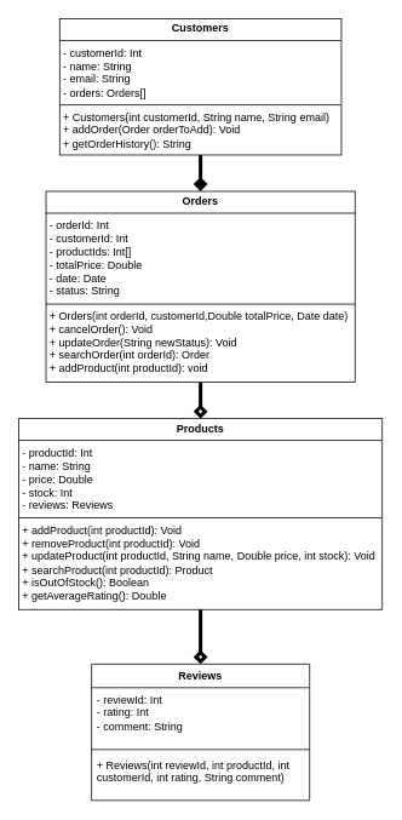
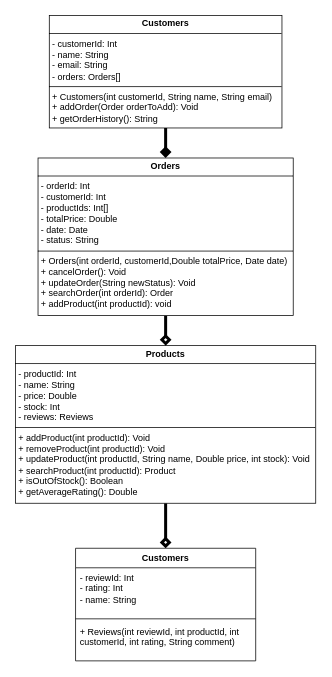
  <mxCell id="0" />
  <mxCell id="1" parent="0" />
  <mxCell id="2" style="edgeStyle=orthogonalEdgeStyle;rounded=0;orthogonalLoop=1;jettySize=auto;html=1;entryX=0.5;entryY=0;entryDx=0;entryDy=0;strokeWidth=4;endArrow=diamond;endFill=0;" edge="1" parent="1" source="3" target="8"><mxGeometry relative="1" as="geometry" /></mxCell>
  <mxCell id="3" value="&lt;p style=&quot;margin:0px;margin-top:4px;text-align:center;&quot;&gt;&lt;b&gt;Products&lt;/b&gt;&lt;/p&gt;&lt;hr size=&quot;1&quot; style=&quot;border-style:solid;&quot;&gt;&lt;p style=&quot;margin:0px;margin-left:4px;&quot;&gt;- productId: Int&lt;/p&gt;&lt;p style=&quot;margin:0px;margin-left:4px;&quot;&gt;- name: String&lt;br&gt;- price: Double&lt;br&gt;- stock: Int&lt;/p&gt;&lt;p style=&quot;margin:0px;margin-left:4px;&quot;&gt;- reviews: Reviews&lt;/p&gt;&lt;hr size=&quot;1&quot; style=&quot;border-style:solid;&quot;&gt;&lt;p style=&quot;margin:0px;margin-left:4px;&quot;&gt;+ addProduct(int productId): Void&lt;br&gt;+ removeProduct(int productId): Void&lt;/p&gt;&lt;p style=&quot;margin:0px;margin-left:4px;&quot;&gt;+ updateProduct(int productId, String name, Double price, int stock): Void&lt;br&gt;+ searchProduct(int productId): Product&lt;br&gt;+ isOutOfStock(): Boolean&lt;/p&gt;&lt;p style=&quot;margin:0px;margin-left:4px;&quot;&gt;+ getAverageRating(): Double&lt;/p&gt;" style="verticalAlign=top;align=left;overflow=fill;html=1;whiteSpace=wrap;" vertex="1" parent="1"><mxGeometry x="20" y="460" width="400" height="210" as="geometry" /></mxCell>
  <mxCell id="4" style="edgeStyle=orthogonalEdgeStyle;rounded=0;orthogonalLoop=1;jettySize=auto;html=1;entryX=0.5;entryY=0;entryDx=0;entryDy=0;endArrow=diamond;endFill=1;strokeWidth=4;" edge="1" parent="1" source="5" target="7"><mxGeometry relative="1" as="geometry" /></mxCell>
  <mxCell id="5" value="&lt;p style=&quot;margin:0px;margin-top:4px;text-align:center;&quot;&gt;&lt;b&gt;Customers&lt;/b&gt;&lt;/p&gt;&lt;hr size=&quot;1&quot; style=&quot;border-style:solid;&quot;&gt;&lt;p style=&quot;margin:0px;margin-left:4px;&quot;&gt;- customerId: Int&lt;br&gt;- name: String&lt;br&gt;- email: String&lt;br&gt;- orders: Orders[]&lt;br&gt;&lt;/p&gt;&lt;hr size=&quot;1&quot; style=&quot;border-style:solid;&quot;&gt;&lt;p style=&quot;margin:0px;margin-left:4px;&quot;&gt;+ Customers(int customerId, String name, String email)&lt;/p&gt;&lt;p style=&quot;margin:0px;margin-left:4px;&quot;&gt;+ addOrder(Order orderToAdd): Void&lt;/p&gt;&lt;p style=&quot;margin:0px;margin-left:4px;&quot;&gt;+ getOrderHistory(): String&lt;/p&gt;" style="verticalAlign=top;align=left;overflow=fill;html=1;whiteSpace=wrap;" vertex="1" parent="1"><mxGeometry x="65" y="20" width="310" height="150" as="geometry" /></mxCell>
  <mxCell id="6" style="edgeStyle=orthogonalEdgeStyle;rounded=0;orthogonalLoop=1;jettySize=auto;html=1;entryX=0.5;entryY=0;entryDx=0;entryDy=0;endArrow=diamond;endFill=0;strokeWidth=4;" edge="1" parent="1" source="7" target="3"><mxGeometry relative="1" as="geometry" /></mxCell>
  <mxCell id="7" value="&lt;p style=&quot;margin:0px;margin-top:4px;text-align:center;&quot;&gt;&lt;b&gt;Orders&lt;/b&gt;&lt;/p&gt;&lt;hr size=&quot;1&quot; style=&quot;border-style:solid;&quot;&gt;&lt;p style=&quot;margin:0px;margin-left:4px;&quot;&gt;- orderId: Int&lt;br&gt;- customerId: Int&lt;/p&gt;&lt;p style=&quot;margin:0px;margin-left:4px;&quot;&gt;- productIds: Int[]&lt;/p&gt;&lt;p style=&quot;margin:0px;margin-left:4px;&quot;&gt;- totalPrice: Double&lt;br&gt;- date: Date&lt;br&gt;- status: String&lt;/p&gt;&lt;hr size=&quot;1&quot; style=&quot;border-style:solid;&quot;&gt;&lt;p style=&quot;margin:0px;margin-left:4px;&quot;&gt;+ Orders(int orderId, customerId,Double totalPrice, Date date)&lt;/p&gt;&lt;p style=&quot;margin:0px;margin-left:4px;&quot;&gt;+ cancelOrder(): Void&lt;/p&gt;&lt;p style=&quot;margin:0px;margin-left:4px;&quot;&gt;+ updateOrder(String newStatus): Void&lt;/p&gt;&lt;p style=&quot;margin:0px;margin-left:4px;&quot;&gt;+ searchOrder(int orderId): Order&lt;br&gt;+ addProduct(int productId): void&lt;/p&gt;" style="verticalAlign=top;align=left;overflow=fill;html=1;whiteSpace=wrap;" vertex="1" parent="1"><mxGeometry x="50" y="210" width="340" height="210" as="geometry" /></mxCell>
- <mxCell id="8" value="Reviews" style="swimlane;fontStyle=1;align=center;verticalAlign=top;childLayout=stackLayout;horizontal=1;startSize=26;horizontalStack=0;resizeParent=1;resizeParentMax=0;resizeLast=0;collapsible=1;marginBottom=0;whiteSpace=wrap;html=1;" vertex="1" parent="1"><mxGeometry x="100" y="730" width="240" height="150" as="geometry" /></mxCell>
- <mxCell id="9" value="- reviewId: Int&lt;br&gt;- rating: Int&lt;div&gt;- comment: String&lt;/div&gt;" style="text;strokeColor=none;fillColor=none;align=left;verticalAlign=top;spacingLeft=4;spacingRight=4;overflow=hidden;rotatable=0;points=[[0,0.5],[1,0.5]];portConstraint=eastwest;whiteSpace=wrap;html=1;" vertex="1" parent="8"><mxGeometry y="26" width="240" height="64" as="geometry" /></mxCell>
+ <mxCell id="8" value="Customers" style="swimlane;fontStyle=1;align=center;verticalAlign=top;childLayout=stackLayout;horizontal=1;startSize=26;horizontalStack=0;resizeParent=1;resizeParentMax=0;resizeLast=0;collapsible=1;marginBottom=0;whiteSpace=wrap;html=1;" vertex="1" parent="1"><mxGeometry x="100" y="730" width="240" height="150" as="geometry" /></mxCell>
+ <mxCell id="9" value="- reviewId: Int&lt;br&gt;- rating: Int&lt;div&gt;- name: String&lt;/div&gt;" style="text;strokeColor=none;fillColor=none;align=left;verticalAlign=top;spacingLeft=4;spacingRight=4;overflow=hidden;rotatable=0;points=[[0,0.5],[1,0.5]];portConstraint=eastwest;whiteSpace=wrap;html=1;" vertex="1" parent="8"><mxGeometry y="26" width="240" height="64" as="geometry" /></mxCell>
  <mxCell id="10" value="" style="line;strokeWidth=1;fillColor=none;align=left;verticalAlign=middle;spacingTop=-1;spacingLeft=3;spacingRight=3;rotatable=0;labelPosition=right;points=[];portConstraint=eastwest;strokeColor=inherit;" vertex="1" parent="8"><mxGeometry y="90" width="240" height="8" as="geometry" /></mxCell>
  <mxCell id="11" value="+ Reviews(int reviewId, int productId, int customerId, int rating, String comment)" style="text;strokeColor=none;fillColor=none;align=left;verticalAlign=top;spacingLeft=4;spacingRight=4;overflow=hidden;rotatable=0;points=[[0,0.5],[1,0.5]];portConstraint=eastwest;whiteSpace=wrap;html=1;" vertex="1" parent="8"><mxGeometry y="98" width="240" height="52" as="geometry" /></mxCell>
